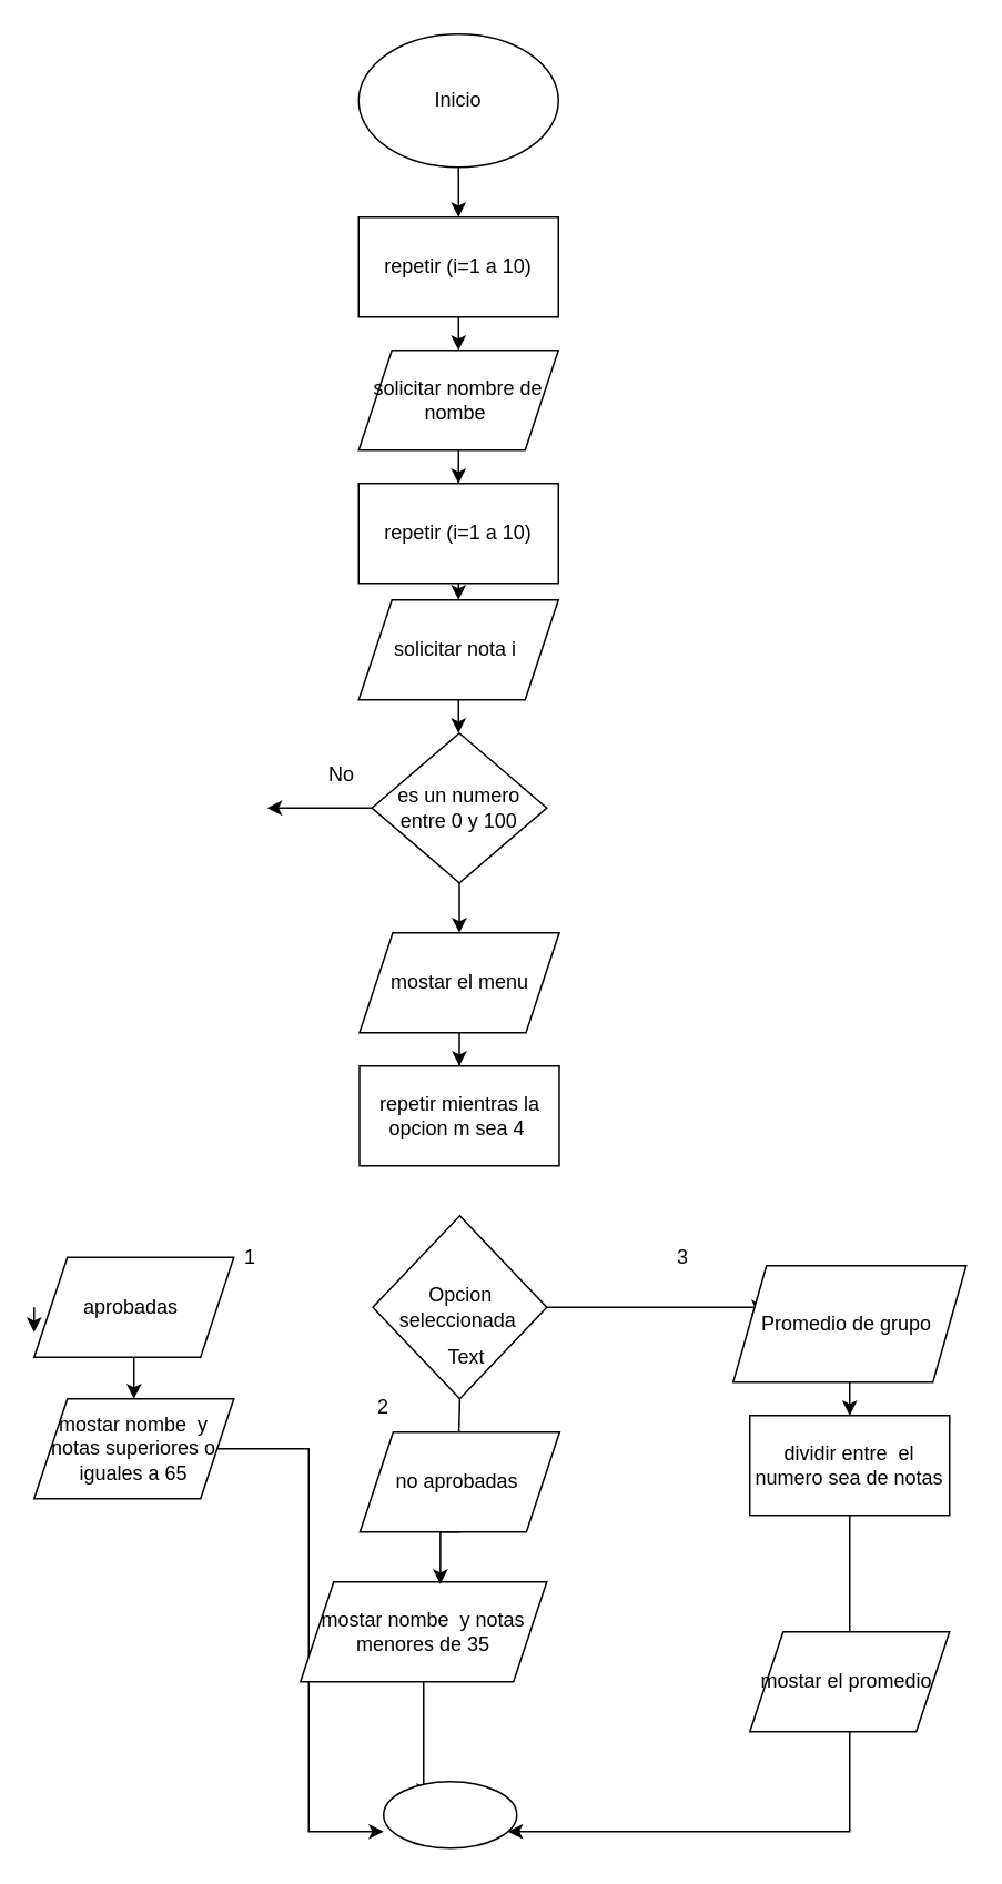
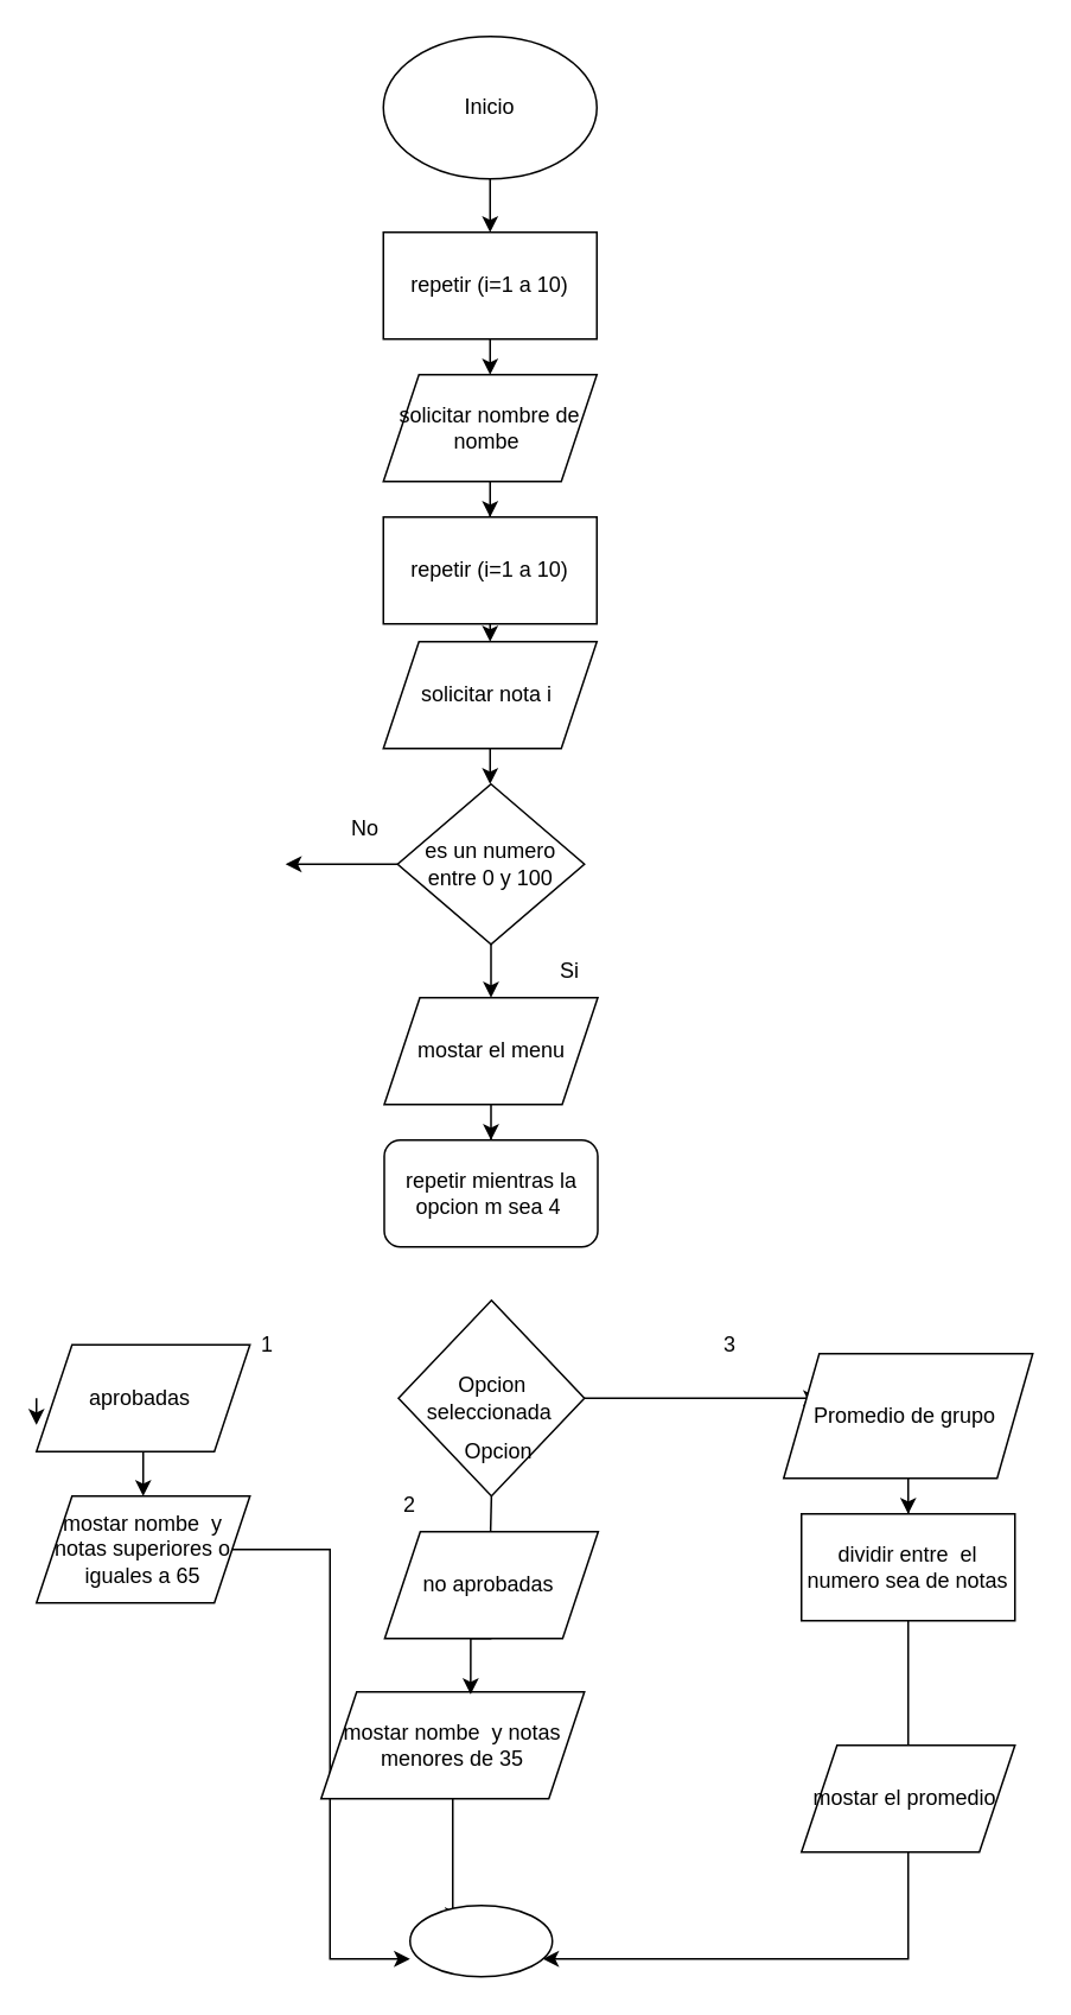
  <mxCell id="0" />
  <mxCell id="1" parent="0" />
  <mxCell id="2" value="" style="edgeStyle=orthogonalEdgeStyle;rounded=0;orthogonalLoop=1;jettySize=auto;html=1;" edge="1" parent="1" source="3" target="5"><mxGeometry relative="1" as="geometry" /></mxCell>
  <mxCell id="3" value="Inicio" style="ellipse;whiteSpace=wrap;html=1;" vertex="1" parent="1"><mxGeometry x="215" width="120" height="80" as="geometry" y="20" /></mxCell>
  <mxCell id="4" style="edgeStyle=orthogonalEdgeStyle;rounded=0;orthogonalLoop=1;jettySize=auto;html=1;exitX=0.5;exitY=1;exitDx=0;exitDy=0;entryX=0.5;entryY=0;entryDx=0;entryDy=0;" edge="1" parent="1" source="5" target="7"><mxGeometry relative="1" as="geometry" /></mxCell>
  <mxCell id="5" value="repetir (i=1 a 10)" style="whiteSpace=wrap;html=1;" vertex="1" parent="1"><mxGeometry x="215" y="130" width="120" height="60" as="geometry" /></mxCell>
  <mxCell id="6" value="" style="edgeStyle=orthogonalEdgeStyle;rounded=0;orthogonalLoop=1;jettySize=auto;html=1;" edge="1" parent="1" source="7" target="9"><mxGeometry relative="1" as="geometry" /></mxCell>
  <mxCell id="7" value="solicitar nombre de nombe&amp;nbsp;" style="shape=parallelogram;perimeter=parallelogramPerimeter;whiteSpace=wrap;html=1;fixedSize=1;" vertex="1" parent="1"><mxGeometry x="215" y="210" width="120" height="60" as="geometry" /></mxCell>
  <mxCell id="8" style="edgeStyle=orthogonalEdgeStyle;rounded=0;orthogonalLoop=1;jettySize=auto;html=1;exitX=0.5;exitY=1;exitDx=0;exitDy=0;entryX=0.5;entryY=0;entryDx=0;entryDy=0;" edge="1" parent="1" source="9" target="11"><mxGeometry relative="1" as="geometry" /></mxCell>
  <mxCell id="9" value="repetir (i=1 a 10)" style="whiteSpace=wrap;html=1;" vertex="1" parent="1"><mxGeometry x="215" y="290" width="120" height="60" as="geometry" /></mxCell>
  <mxCell id="10" value="" style="edgeStyle=orthogonalEdgeStyle;rounded=0;orthogonalLoop=1;jettySize=auto;html=1;" edge="1" parent="1" source="11" target="14"><mxGeometry relative="1" as="geometry" /></mxCell>
  <mxCell id="11" value="solicitar nota i&amp;nbsp;" style="shape=parallelogram;perimeter=parallelogramPerimeter;whiteSpace=wrap;html=1;fixedSize=1;" vertex="1" parent="1"><mxGeometry x="215" y="360" width="120" height="60" as="geometry" /></mxCell>
  <mxCell id="12" style="edgeStyle=orthogonalEdgeStyle;rounded=0;orthogonalLoop=1;jettySize=auto;html=1;exitX=0;exitY=0.5;exitDx=0;exitDy=0;" edge="1" parent="1" source="14"><mxGeometry relative="1" as="geometry"><mxPoint x="160" y="485" as="targetPoint" /></mxGeometry></mxCell>
  <mxCell id="13" style="edgeStyle=orthogonalEdgeStyle;rounded=0;orthogonalLoop=1;jettySize=auto;html=1;exitX=0.5;exitY=1;exitDx=0;exitDy=0;" edge="1" parent="1" source="14" target="18"><mxGeometry relative="1" as="geometry" /></mxCell>
  <mxCell id="14" value="es un numero entre 0 y 100" style="rhombus;whiteSpace=wrap;html=1;" vertex="1" parent="1"><mxGeometry x="223" y="440" width="105" height="90" as="geometry" /></mxCell>
+ <mxCell id="15" value="Si" style="text;html=1;align=center;verticalAlign=middle;whiteSpace=wrap;rounded=0;" vertex="1" parent="1"><mxGeometry x="290" y="530" width="60" height="30" as="geometry" /></mxCell>
  <mxCell id="16" value="&lt;blockquote style=&quot;margin: 0 0 0 40px; border: none; padding: 0px;&quot;&gt;No&lt;/blockquote&gt;" style="text;html=1;align=center;verticalAlign=middle;whiteSpace=wrap;rounded=0;" vertex="1" parent="1"><mxGeometry x="155" y="450" width="60" height="30" as="geometry" /></mxCell>
  <mxCell id="17" value="" style="edgeStyle=orthogonalEdgeStyle;rounded=0;orthogonalLoop=1;jettySize=auto;html=1;" edge="1" parent="1" source="18" target="19"><mxGeometry relative="1" as="geometry" /></mxCell>
  <mxCell id="18" value="mostar el menu" style="shape=parallelogram;perimeter=parallelogramPerimeter;whiteSpace=wrap;html=1;fixedSize=1;" vertex="1" parent="1"><mxGeometry x="215.5" y="560" width="120" height="60" as="geometry" /></mxCell>
- <mxCell id="19" value="repetir mientras la opcion m sea 4&amp;nbsp;" style="whiteSpace=wrap;html=1;" vertex="1" parent="1"><mxGeometry x="215.5" y="640" width="120" height="60" as="geometry" /></mxCell>
+ <mxCell id="19" value="repetir mientras la opcion m sea 4&amp;nbsp;" style="whiteSpace=wrap;html=1;rounded=1;" vertex="1" parent="1"><mxGeometry x="215.5" y="640" width="120" height="60" as="geometry" /></mxCell>
  <mxCell id="20" style="edgeStyle=orthogonalEdgeStyle;rounded=0;orthogonalLoop=1;jettySize=auto;html=1;exitX=1;exitY=0.5;exitDx=0;exitDy=0;" edge="1" parent="1" source="22"><mxGeometry relative="1" as="geometry"><mxPoint x="460" y="785" as="targetPoint" /></mxGeometry></mxCell>
  <mxCell id="21" style="edgeStyle=orthogonalEdgeStyle;rounded=0;orthogonalLoop=1;jettySize=auto;html=1;exitX=0.5;exitY=1;exitDx=0;exitDy=0;" edge="1" parent="1" source="22"><mxGeometry relative="1" as="geometry"><mxPoint x="275" y="870" as="targetPoint" /></mxGeometry></mxCell>
  <mxCell id="22" value="Opcion seleccionada&amp;nbsp;" style="rhombus;whiteSpace=wrap;html=1;" vertex="1" parent="1"><mxGeometry x="223.5" y="730" width="104.5" height="110" as="geometry" /></mxCell>
- <mxCell id="23" value="Text" style="text;html=1;align=center;verticalAlign=middle;whiteSpace=wrap;rounded=0;" vertex="1" parent="1"><mxGeometry x="250" y="800" width="60" height="30" as="geometry" /></mxCell>
+ <mxCell id="23" value="Opcion" style="text;html=1;align=center;verticalAlign=middle;whiteSpace=wrap;rounded=0;" vertex="1" parent="1"><mxGeometry x="250" y="800" width="60" height="30" as="geometry" /></mxCell>
  <mxCell id="24" value="1" style="text;html=1;align=center;verticalAlign=middle;whiteSpace=wrap;rounded=0;" vertex="1" parent="1"><mxGeometry x="120" y="740" width="60" height="30" as="geometry" /></mxCell>
  <mxCell id="25" value="2" style="text;html=1;align=center;verticalAlign=middle;whiteSpace=wrap;rounded=0;" vertex="1" parent="1"><mxGeometry x="200" y="830" width="60" height="30" as="geometry" /></mxCell>
  <mxCell id="26" value="3" style="text;html=1;align=center;verticalAlign=middle;whiteSpace=wrap;rounded=0;" vertex="1" parent="1"><mxGeometry x="380" y="740" width="60" height="30" as="geometry" /></mxCell>
  <mxCell id="27" style="edgeStyle=orthogonalEdgeStyle;rounded=0;orthogonalLoop=1;jettySize=auto;html=1;exitX=0;exitY=0.5;exitDx=0;exitDy=0;" edge="1" parent="1"><mxGeometry relative="1" as="geometry"><mxPoint x="20" y="800" as="targetPoint" /><mxPoint x="20" y="785" as="sourcePoint" /></mxGeometry></mxCell>
  <mxCell id="28" value="" style="edgeStyle=orthogonalEdgeStyle;rounded=0;orthogonalLoop=1;jettySize=auto;html=1;" edge="1" parent="1" source="29" target="36"><mxGeometry relative="1" as="geometry" /></mxCell>
  <mxCell id="29" value="Promedio de grupo&amp;nbsp;" style="shape=parallelogram;perimeter=parallelogramPerimeter;whiteSpace=wrap;html=1;fixedSize=1;" vertex="1" parent="1"><mxGeometry x="440" y="760" width="140" height="70" as="geometry" /></mxCell>
  <mxCell id="30" value="" style="edgeStyle=orthogonalEdgeStyle;rounded=0;orthogonalLoop=1;jettySize=auto;html=1;" edge="1" parent="1" source="31" target="33"><mxGeometry relative="1" as="geometry" /></mxCell>
  <mxCell id="31" value="aprobadas&amp;nbsp;" style="shape=parallelogram;perimeter=parallelogramPerimeter;whiteSpace=wrap;html=1;fixedSize=1;" vertex="1" parent="1"><mxGeometry x="20" y="755" width="120" height="60" as="geometry" /></mxCell>
  <mxCell id="32" style="edgeStyle=orthogonalEdgeStyle;rounded=0;orthogonalLoop=1;jettySize=auto;html=1;entryX=0;entryY=0.75;entryDx=0;entryDy=0;entryPerimeter=0;" edge="1" parent="1" source="33" target="42"><mxGeometry relative="1" as="geometry"><mxPoint x="80" y="1060" as="targetPoint" /></mxGeometry></mxCell>
  <mxCell id="33" value="mostar nombe&amp;nbsp; y notas superiores o iguales a 65" style="shape=parallelogram;perimeter=parallelogramPerimeter;whiteSpace=wrap;html=1;fixedSize=1;" vertex="1" parent="1"><mxGeometry x="20" y="840" width="120" height="60" as="geometry" /></mxCell>
  <mxCell id="34" value="no aprobadas&amp;nbsp;" style="shape=parallelogram;perimeter=parallelogramPerimeter;whiteSpace=wrap;html=1;fixedSize=1;" vertex="1" parent="1"><mxGeometry x="215.75" y="860" width="120" height="60" as="geometry" /></mxCell>
  <mxCell id="35" value="" style="edgeStyle=orthogonalEdgeStyle;rounded=0;orthogonalLoop=1;jettySize=auto;html=1;" edge="1" parent="1" source="36"><mxGeometry relative="1" as="geometry"><mxPoint x="510" y="990" as="targetPoint" /></mxGeometry></mxCell>
  <mxCell id="36" value="dividir entre&amp;nbsp; el numero sea de notas" style="whiteSpace=wrap;html=1;" vertex="1" parent="1"><mxGeometry x="450" y="850" width="120" height="60" as="geometry" /></mxCell>
  <mxCell id="37" style="edgeStyle=orthogonalEdgeStyle;rounded=0;orthogonalLoop=1;jettySize=auto;html=1;exitX=0.5;exitY=1;exitDx=0;exitDy=0;" edge="1" parent="1" source="38" target="42"><mxGeometry relative="1" as="geometry"><mxPoint x="510" y="1100" as="targetPoint" /><Array as="points"><mxPoint x="510" y="1100" /></Array></mxGeometry></mxCell>
  <mxCell id="38" value="mostar el promedio&amp;nbsp;" style="shape=parallelogram;perimeter=parallelogramPerimeter;whiteSpace=wrap;html=1;fixedSize=1;" vertex="1" parent="1"><mxGeometry x="450" y="980" width="120" height="60" as="geometry" /></mxCell>
  <mxCell id="39" style="edgeStyle=orthogonalEdgeStyle;rounded=0;orthogonalLoop=1;jettySize=auto;html=1;exitX=0.5;exitY=1;exitDx=0;exitDy=0;" edge="1" parent="1" source="40"><mxGeometry relative="1" as="geometry"><mxPoint x="254" y="1080" as="targetPoint" /></mxGeometry></mxCell>
  <mxCell id="40" value="mostar nombe&amp;nbsp; y notas menores de 35" style="shape=parallelogram;perimeter=parallelogramPerimeter;whiteSpace=wrap;html=1;fixedSize=1;" vertex="1" parent="1"><mxGeometry x="180" y="950" width="148" height="60" as="geometry" /></mxCell>
  <mxCell id="41" style="edgeStyle=orthogonalEdgeStyle;rounded=0;orthogonalLoop=1;jettySize=auto;html=1;exitX=0.5;exitY=1;exitDx=0;exitDy=0;entryX=0.568;entryY=0.023;entryDx=0;entryDy=0;entryPerimeter=0;" edge="1" parent="1" source="34" target="40"><mxGeometry relative="1" as="geometry" /></mxCell>
  <mxCell id="42" value="" style="ellipse;whiteSpace=wrap;html=1;" vertex="1" parent="1"><mxGeometry x="230" y="1070" width="80" height="40" as="geometry" /></mxCell>
